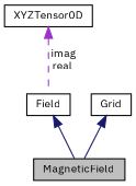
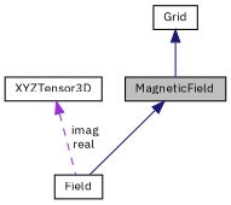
  digraph {
    fontname="IBM Plex Sans"
    node [color=black fillcolor=white fontname="IBM Plex Sans" fontsize=10 shape=record style=filled]
    edge [color=midnightblue dir=back fontname="IBM Plex Sans" fontsize=10 labelfontname=Helvetica labelfontsize=10 style=solid]
    n1 [fillcolor=grey75 fontcolor=black height=0.2 label=MagneticField width=0.4]
    n2 [height=0.2 label=Field width=0.4]
    n3 [height=0.2 label=Grid width=0.4]
-   n4 [height=0.2 label=XYZTensor0D width=0.4]
-   n2 -> n1
+   n4 [height=0.2 label=XYZTensor3D width=0.4]
+   n1 -> n2
    n3 -> n1
    n4 -> n2 [color=darkorchid3 label=" imag\nreal" style=dashed]
  }
